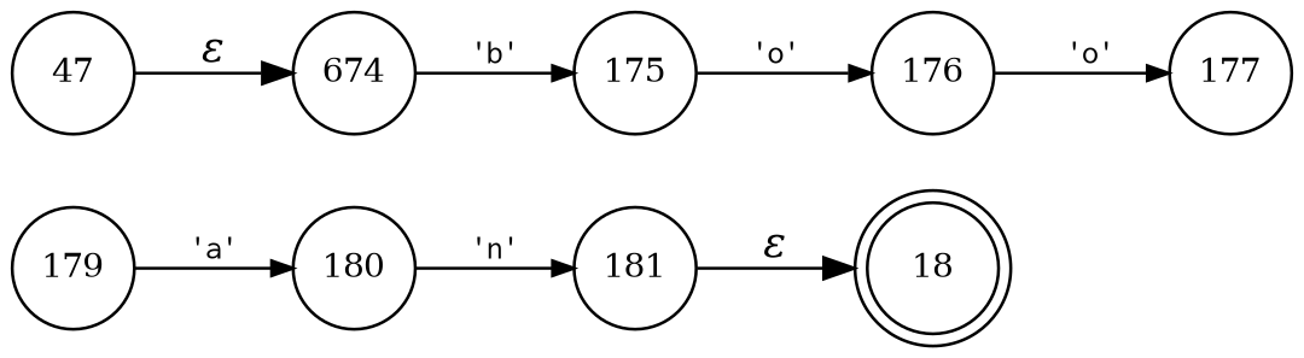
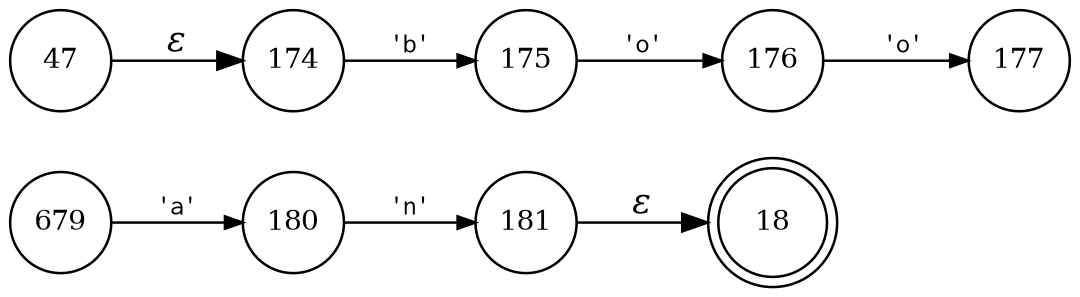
  digraph {
    rankdir=LR
    node [fixedsize=true fontsize=11 shape=circle peripheries=1]
    edge [arrowhead=normal arrowsize=.7 fontname=Courier fontsize=11]
    n1 [label=18 shape=doublecircle width=.6 peripheries=""]
    n2 [label=176 width=.55]
    n3 [label=177 width=.55]
-   n4 [label=179 width=.55]
+   n4 [label=679 width=.55]
    n5 [label=180 width=.55]
    n6 [label=181 width=.55]
-   n7 [label=674 width=.55]
+   n7 [label=174 width=.55]
    n8 [label=175 width=.55]
    n9 [label=47 width=.55]
    n2 -> n3 [label="'o'"]
    n4 -> n5 [label="'a'"]
    n5 -> n6 [label="'n'"]
    n6 -> n1 [fontname="Times-Italic" label="&epsilon;" arrowhead="" arrowsize="" fontsize=""]
    n7 -> n8 [label="'b'"]
    n8 -> n2 [label="'o'"]
    n9 -> n7 [fontname="Times-Italic" label="&epsilon;" arrowhead="" arrowsize="" fontsize=""]
  }
